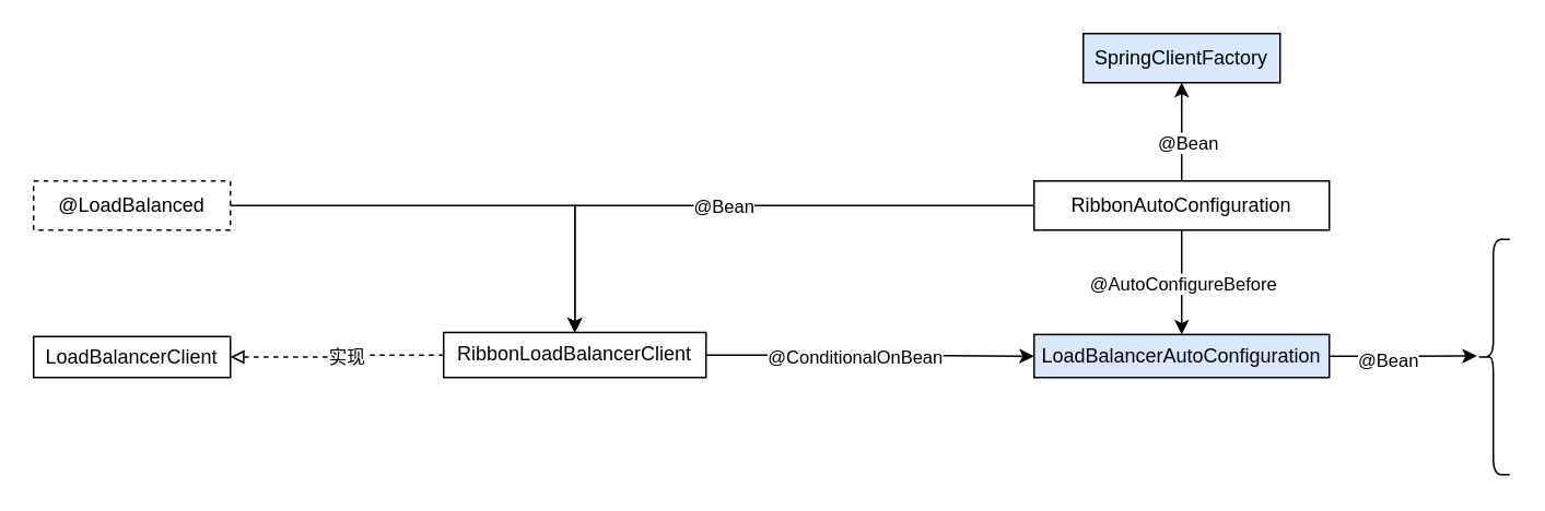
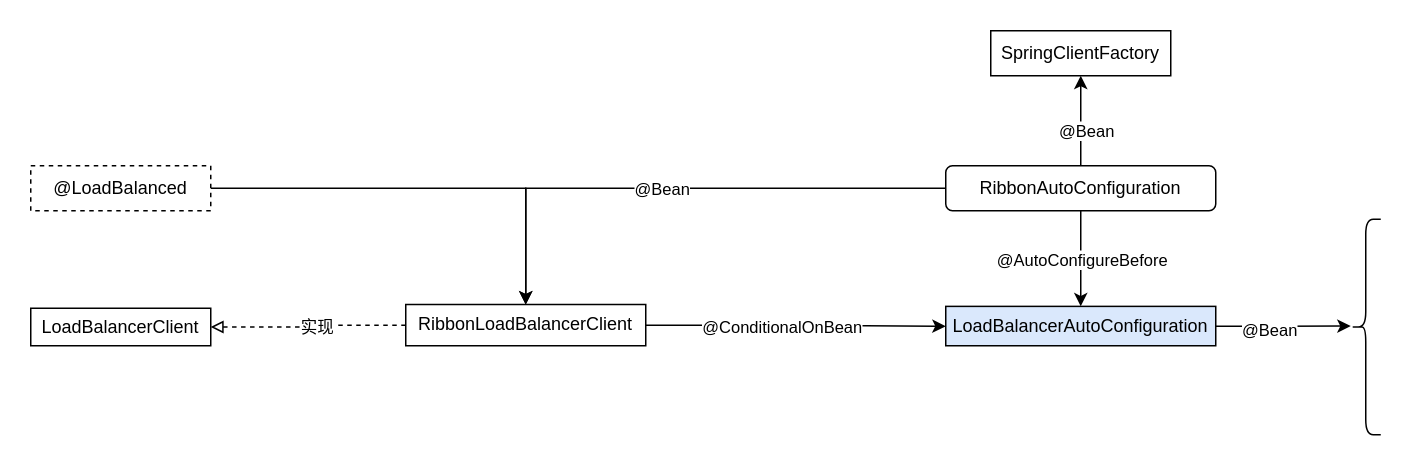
  <mxCell id="0" />
  <mxCell id="1" parent="0" />
  <mxCell id="2" value="" style="edgeStyle=orthogonalEdgeStyle;rounded=0;orthogonalLoop=1;jettySize=auto;html=1;" edge="1" parent="1" source="3" target="9"><mxGeometry relative="1" as="geometry" /></mxCell>
  <mxCell id="3" value="@LoadBalanced" style="rounded=0;whiteSpace=wrap;html=1;dashed=1;" vertex="1" parent="1"><mxGeometry x="20" y="110" width="120" height="30" as="geometry" /></mxCell>
  <mxCell id="4" value="LoadBalancerClient" style="whiteSpace=wrap;html=1;rounded=0;" vertex="1" parent="1"><mxGeometry x="20" y="205" width="120" height="25" as="geometry" /></mxCell>
  <mxCell id="5" style="edgeStyle=orthogonalEdgeStyle;rounded=0;orthogonalLoop=1;jettySize=auto;html=1;entryX=1;entryY=0.5;entryDx=0;entryDy=0;endArrow=block;endFill=0;dashed=1;" edge="1" parent="1" source="9" target="4"><mxGeometry relative="1" as="geometry" /></mxCell>
  <mxCell id="6" value="实现" style="edgeLabel;html=1;align=center;verticalAlign=middle;resizable=0;points=[];" vertex="1" connectable="0" parent="5"><mxGeometry x="0.236" relative="1" as="geometry"><mxPoint x="20" as="offset" /></mxGeometry></mxCell>
  <mxCell id="7" style="edgeStyle=orthogonalEdgeStyle;rounded=0;orthogonalLoop=1;jettySize=auto;html=1;endArrow=classic;endFill=1;" edge="1" parent="1" source="9" target="19"><mxGeometry relative="1" as="geometry" /></mxCell>
  <mxCell id="8" value="@ConditionalOnBean" style="edgeLabel;html=1;align=center;verticalAlign=middle;resizable=0;points=[];" vertex="1" connectable="0" parent="7"><mxGeometry x="-0.306" y="-1" relative="1" as="geometry"><mxPoint x="20" as="offset" /></mxGeometry></mxCell>
  <mxCell id="9" value="RibbonLoadBalancerClient" style="whiteSpace=wrap;html=1;rounded=0;" vertex="1" parent="1"><mxGeometry x="270" y="202.5" width="160" height="27.5" as="geometry" /></mxCell>
  <mxCell id="10" style="edgeStyle=orthogonalEdgeStyle;rounded=0;orthogonalLoop=1;jettySize=auto;html=1;entryX=0.5;entryY=0;entryDx=0;entryDy=0;endArrow=classic;endFill=1;" edge="1" parent="1" source="16" target="9"><mxGeometry relative="1" as="geometry" /></mxCell>
  <mxCell id="11" value="@Bean" style="edgeLabel;html=1;align=center;verticalAlign=middle;resizable=0;points=[];" vertex="1" connectable="0" parent="10"><mxGeometry x="0.062" relative="1" as="geometry"><mxPoint as="offset" /></mxGeometry></mxCell>
  <mxCell id="12" value="" style="edgeStyle=orthogonalEdgeStyle;rounded=0;orthogonalLoop=1;jettySize=auto;html=1;endArrow=classic;endFill=1;" edge="1" parent="1" source="16" target="19"><mxGeometry relative="1" as="geometry" /></mxCell>
  <mxCell id="13" value="@AutoConfigureBefore" style="edgeLabel;html=1;align=center;verticalAlign=middle;resizable=0;points=[];" vertex="1" connectable="0" parent="12"><mxGeometry x="-0.374" y="1" relative="1" as="geometry"><mxPoint x="-1" y="12" as="offset" /></mxGeometry></mxCell>
  <mxCell id="14" value="" style="edgeStyle=orthogonalEdgeStyle;rounded=0;orthogonalLoop=1;jettySize=auto;html=1;endArrow=classic;endFill=1;" edge="1" parent="1" source="16" target="20"><mxGeometry relative="1" as="geometry" /></mxCell>
  <mxCell id="15" value="@Bean" style="edgeLabel;html=1;align=center;verticalAlign=middle;resizable=0;points=[];" vertex="1" connectable="0" parent="14"><mxGeometry x="-0.208" y="-3" relative="1" as="geometry"><mxPoint as="offset" /></mxGeometry></mxCell>
- <mxCell id="16" value="RibbonAutoConfiguration" style="rounded=0;whiteSpace=wrap;html=1;" vertex="1" parent="1"><mxGeometry x="630" y="110" width="180" height="30" as="geometry" /></mxCell>
+ <mxCell id="16" value="RibbonAutoConfiguration" style="whiteSpace=wrap;html=1;rounded=1;" vertex="1" parent="1"><mxGeometry x="630" y="110" width="180" height="30" as="geometry" /></mxCell>
  <mxCell id="17" value="" style="edgeStyle=orthogonalEdgeStyle;rounded=0;orthogonalLoop=1;jettySize=auto;html=1;endArrow=classic;endFill=1;" edge="1" parent="1" source="19"><mxGeometry relative="1" as="geometry"><mxPoint x="900" y="216.9" as="targetPoint" /></mxGeometry></mxCell>
  <mxCell id="18" value="@Bean" style="edgeLabel;html=1;align=center;verticalAlign=middle;resizable=0;points=[];" vertex="1" connectable="0" parent="17"><mxGeometry x="-0.23" y="-2" relative="1" as="geometry"><mxPoint as="offset" /></mxGeometry></mxCell>
  <mxCell id="19" value="LoadBalancerAutoConfiguration" style="whiteSpace=wrap;html=1;rounded=0;fillColor=#dae8fc;" vertex="1" parent="1"><mxGeometry x="630" y="203.75" width="180" height="26.25" as="geometry" /></mxCell>
- <mxCell id="20" value="SpringClientFactory" style="whiteSpace=wrap;html=1;rounded=0;fillColor=#dae8fc;" vertex="1" parent="1"><mxGeometry x="660" y="20" width="120" height="30" as="geometry" /></mxCell>
+ <mxCell id="20" value="SpringClientFactory" style="whiteSpace=wrap;html=1;rounded=0;" vertex="1" parent="1"><mxGeometry x="660" y="20" width="120" height="30" as="geometry" /></mxCell>
  <mxCell id="21" style="edgeStyle=orthogonalEdgeStyle;rounded=0;orthogonalLoop=1;jettySize=auto;html=1;exitX=0.5;exitY=1;exitDx=0;exitDy=0;endArrow=classic;endFill=1;" edge="1" parent="1" source="19" target="19"><mxGeometry relative="1" as="geometry" /></mxCell>
  <mxCell id="22" value="" style="shape=curlyBracket;whiteSpace=wrap;html=1;rounded=1;" vertex="1" parent="1"><mxGeometry x="900" y="145.63" width="20" height="143.75" as="geometry" /></mxCell>
